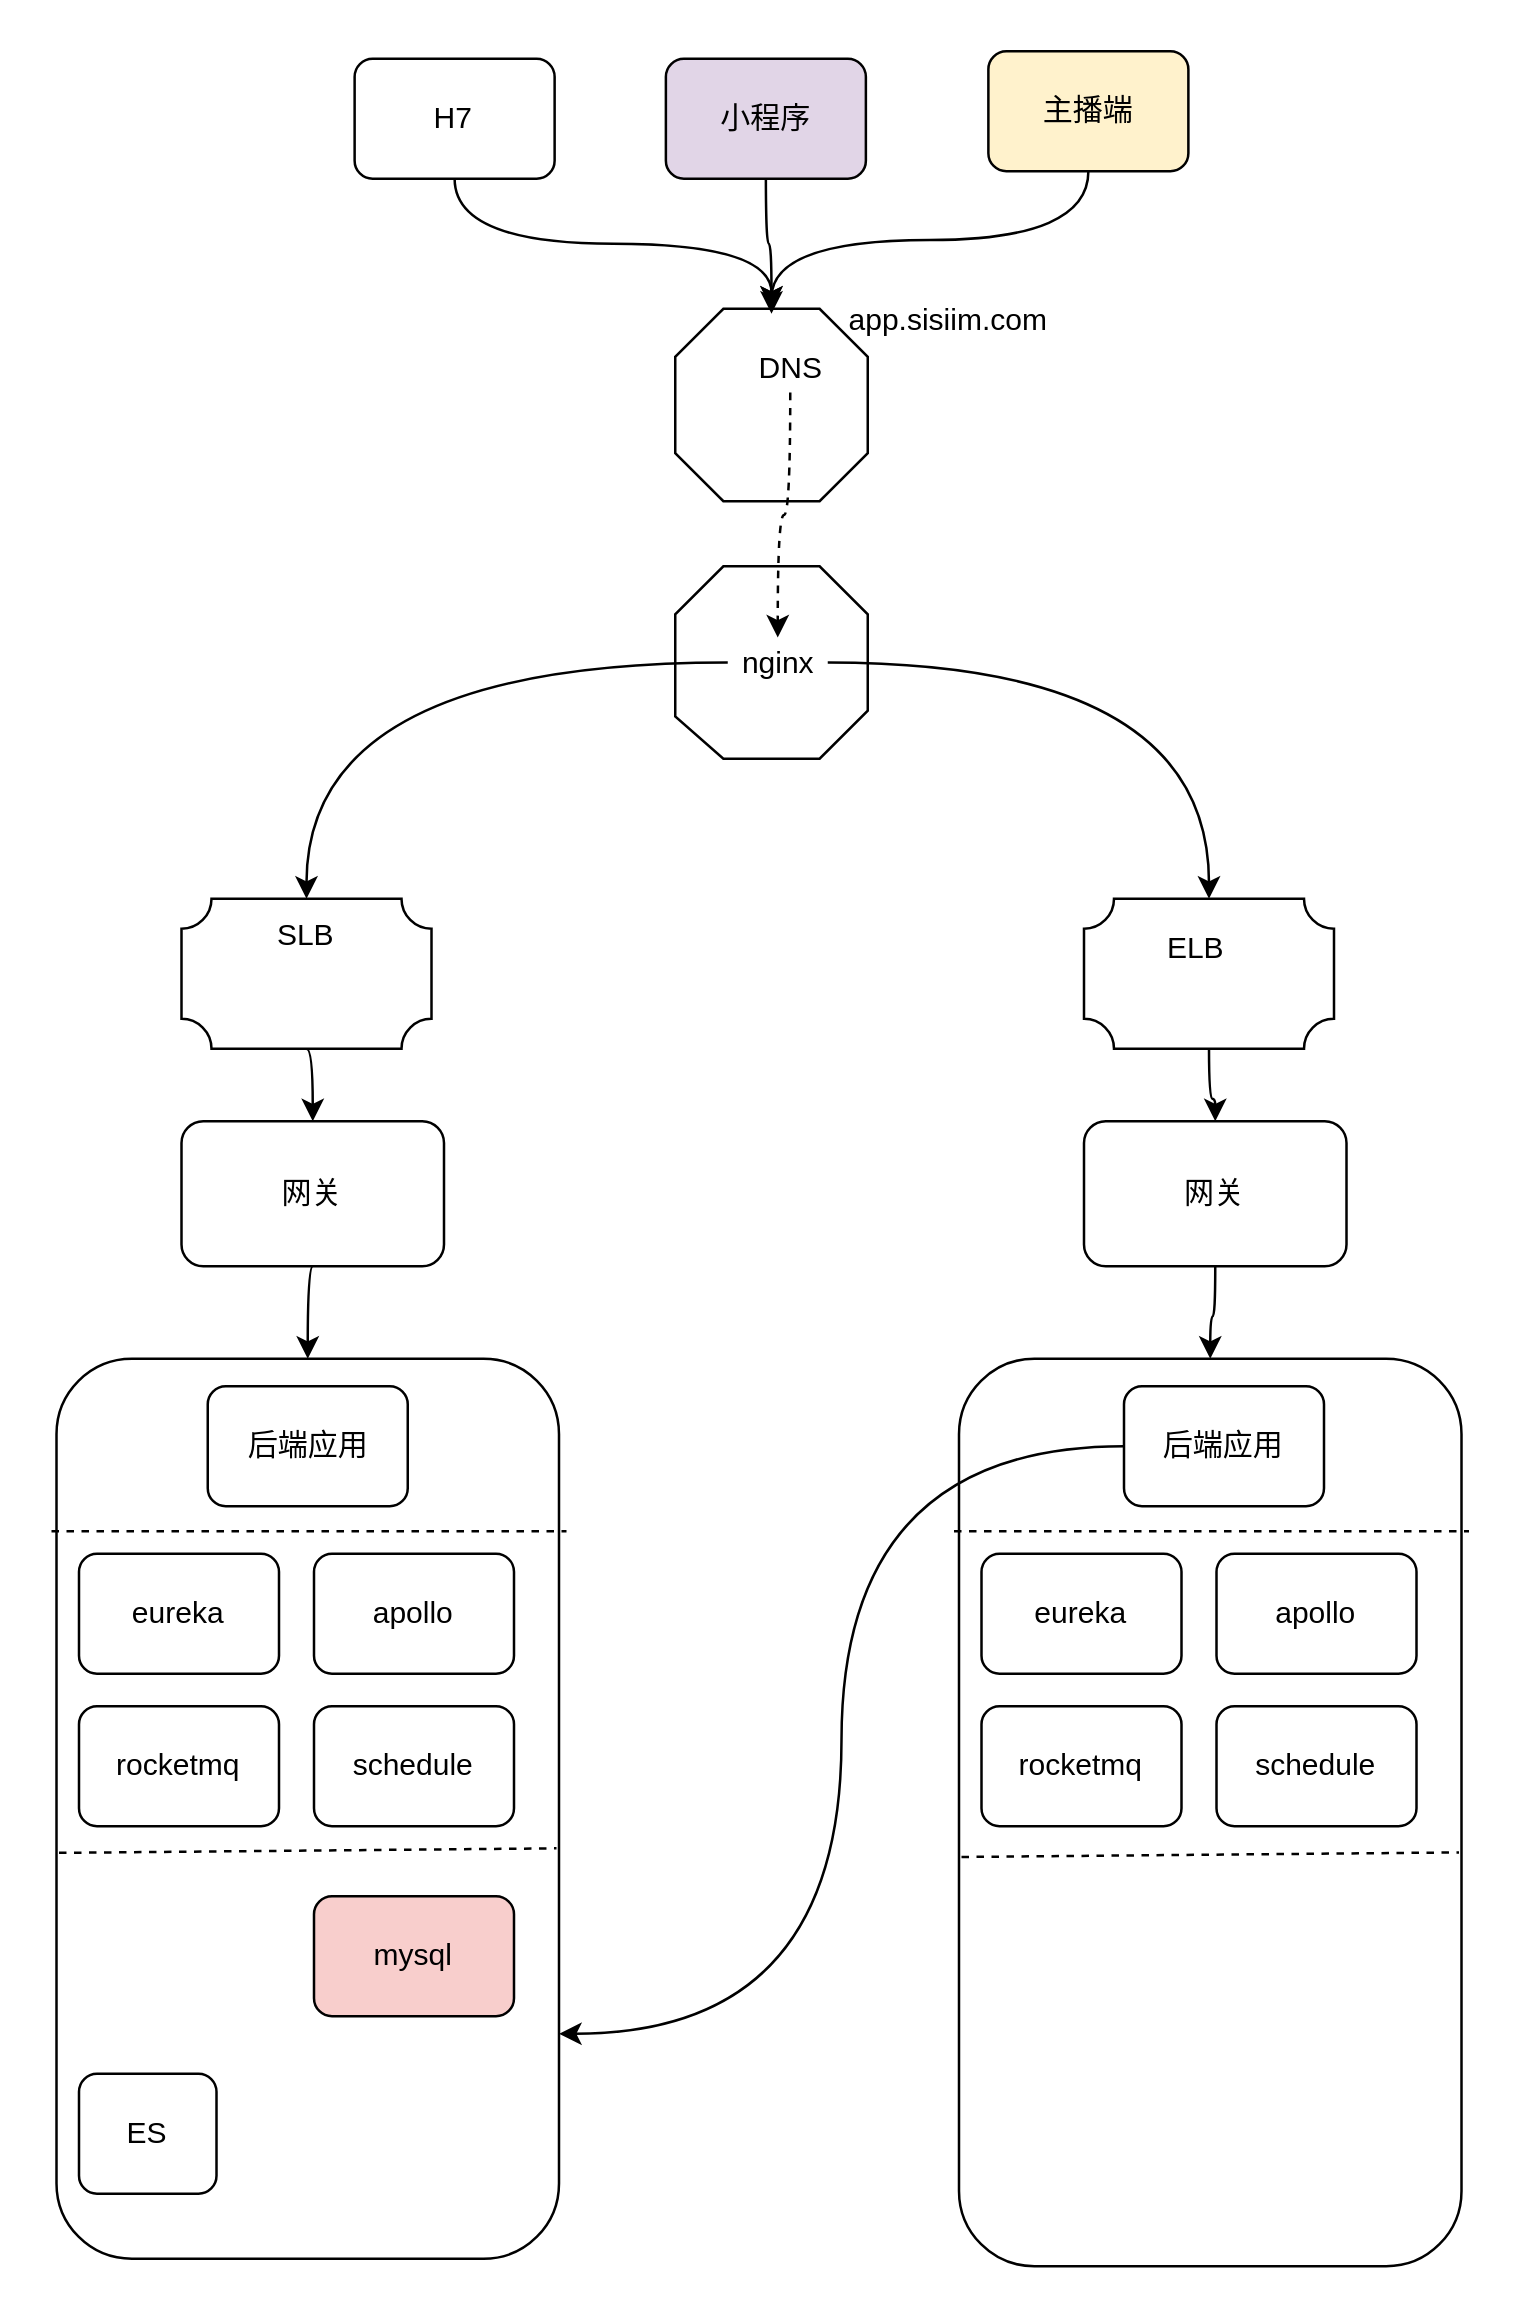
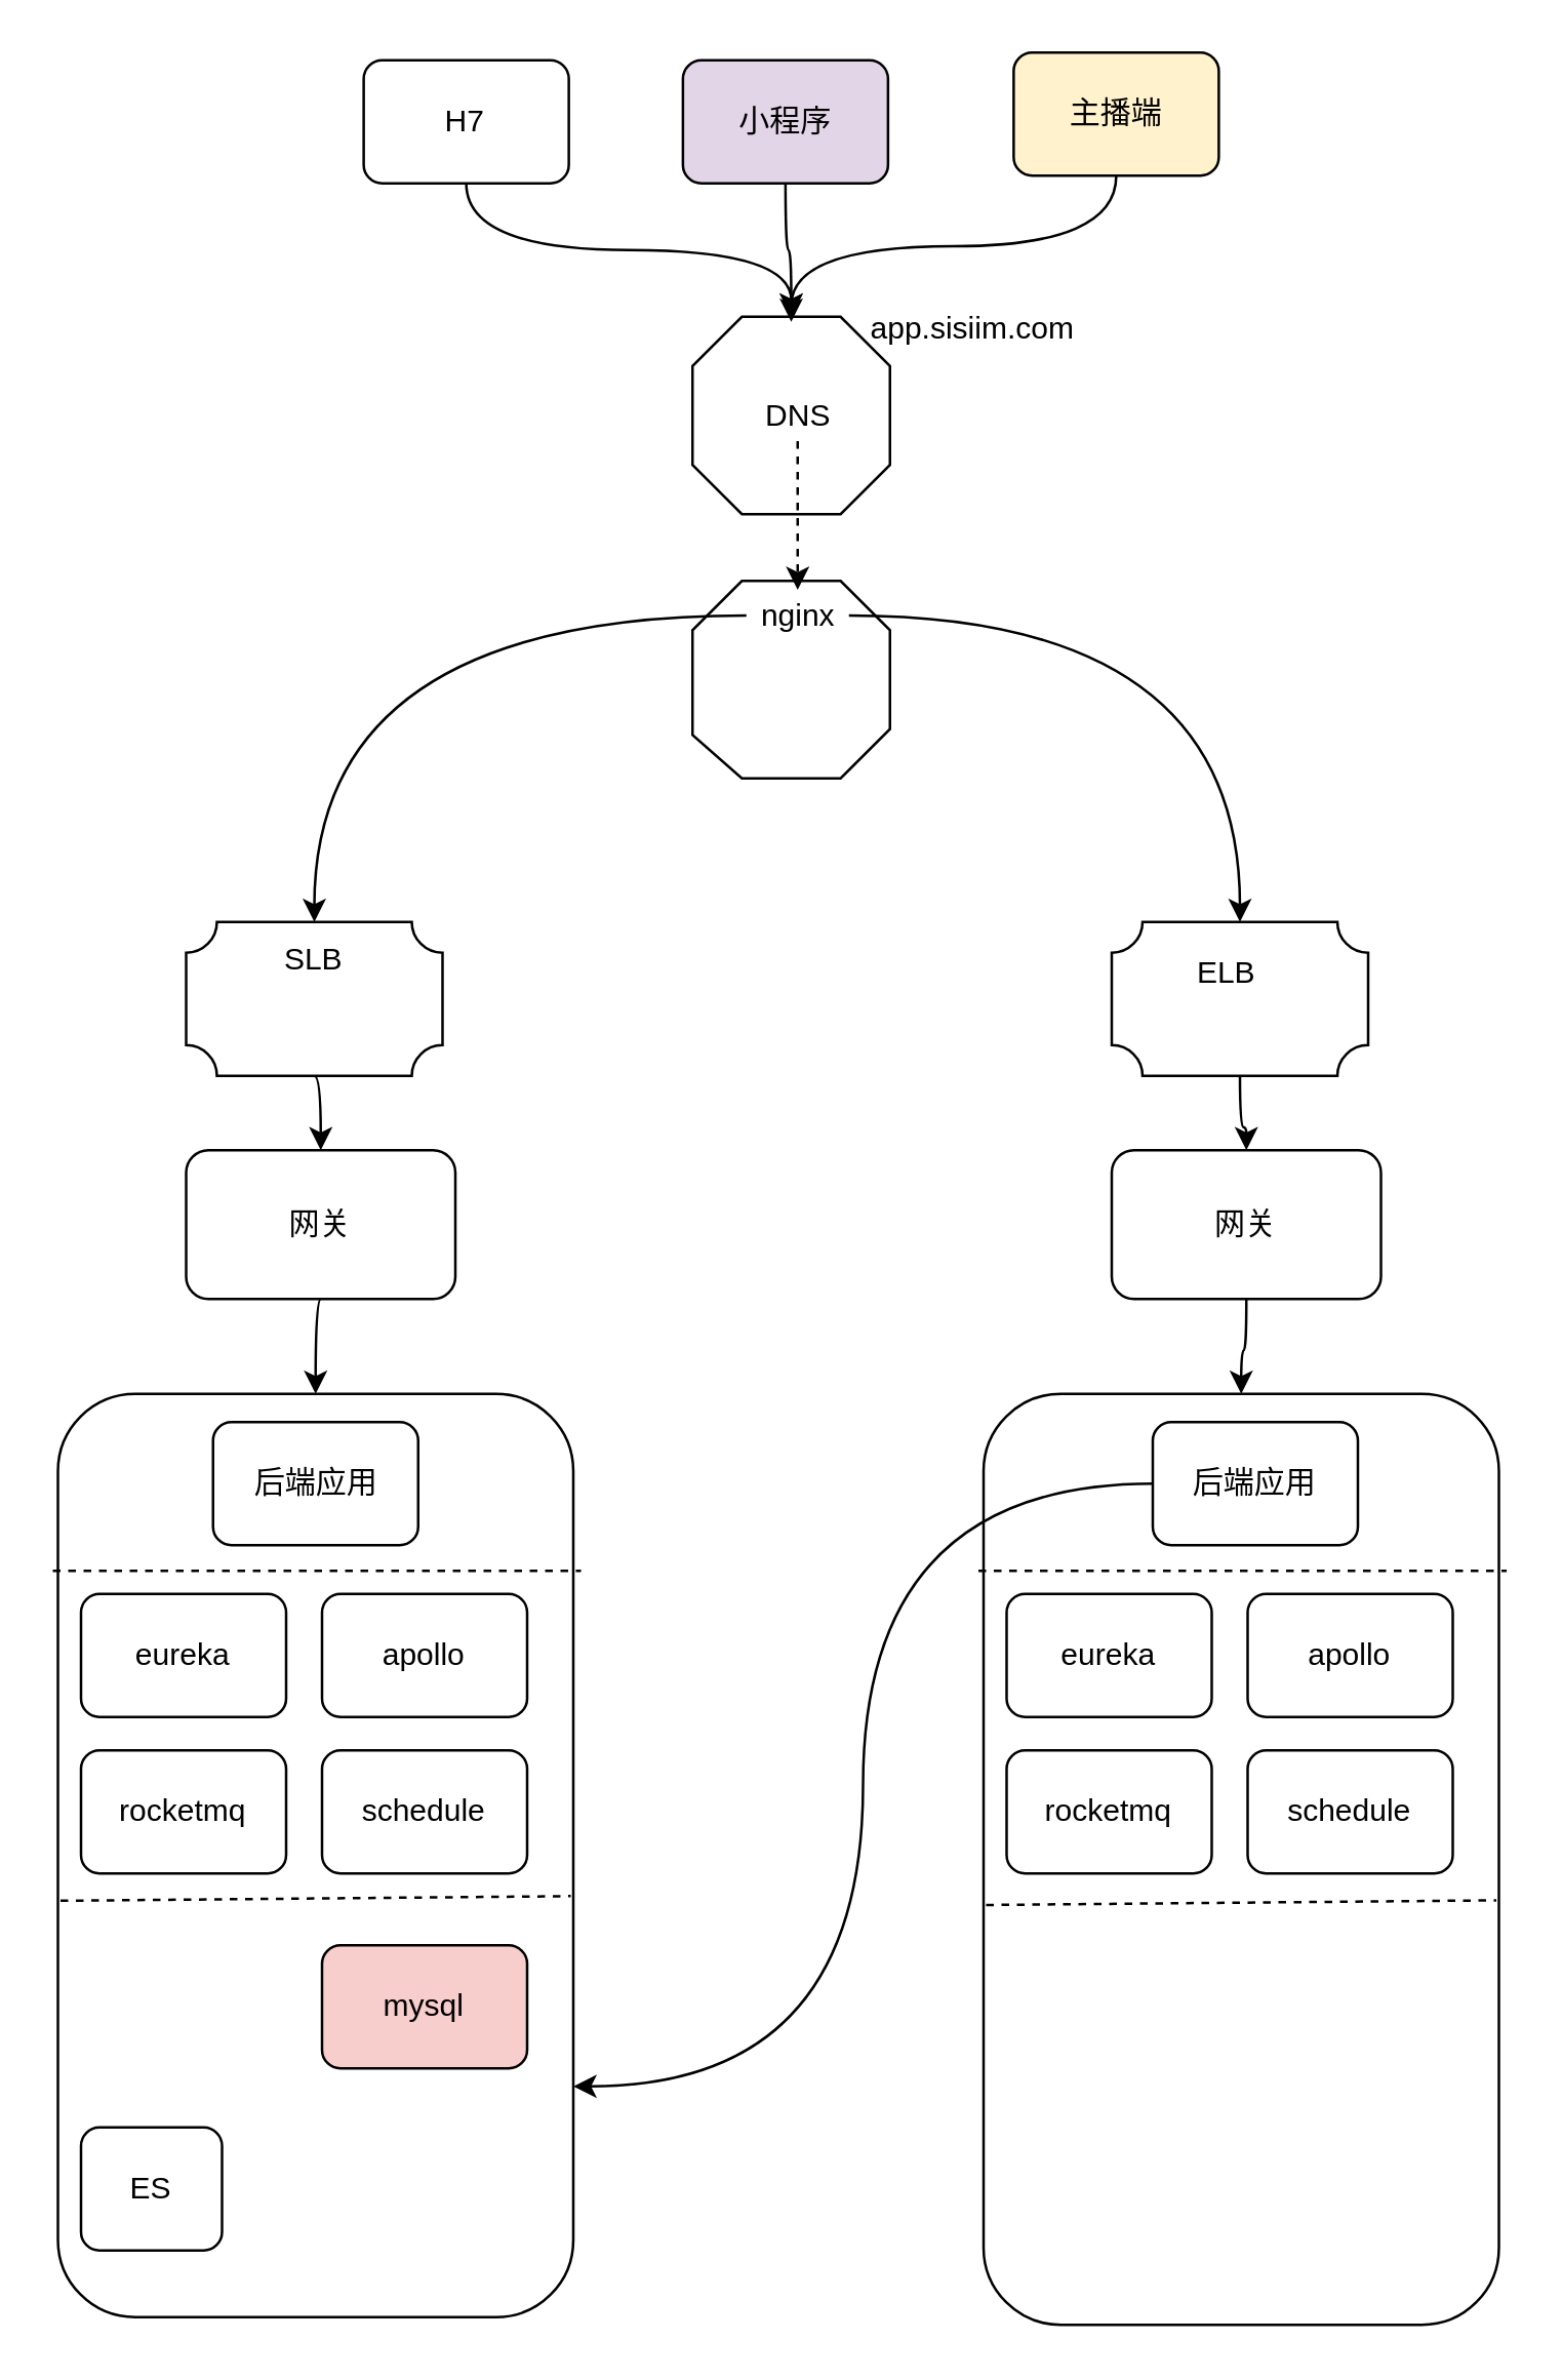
  <mxCell id="0" />
  <mxCell id="1" parent="0" />
  <mxCell id="2" value="" style="verticalLabelPosition=bottom;verticalAlign=top;html=1;shape=mxgraph.basic.polygon;polyCoords=[[0.25,0],[0.75,0],[1,0.25],[1,0.75],[0.75,1],[0.25,1],[0,0.78],[0,0.25]];polyline=0;" vertex="1" parent="1"><mxGeometry x="269.5" y="226" width="77" height="77" as="geometry" /></mxCell>
  <mxCell id="3" value="" style="verticalLabelPosition=bottom;verticalAlign=top;html=1;shape=mxgraph.basic.polygon;polyCoords=[[0.25,0],[0.75,0],[1,0.25],[1,0.75],[0.75,1],[0.25,1],[0,0.75],[0,0.25]];polyline=0;" parent="1" vertex="1"><mxGeometry x="269.5" y="123" width="77" height="77" as="geometry" /></mxCell>
  <mxCell id="4" style="edgeStyle=orthogonalEdgeStyle;curved=1;orthogonalLoop=1;jettySize=auto;html=1;exitX=0.5;exitY=1;exitDx=0;exitDy=0;entryX=0.5;entryY=0;entryDx=0;entryDy=0;dashed=1;" edge="1" parent="1" source="5" target="36"><mxGeometry relative="1" as="geometry" /></mxCell>
- <mxCell id="5" value="DNS" style="text;html=1;strokeColor=none;fillColor=none;align=center;verticalAlign=middle;whiteSpace=wrap;rounded=0;" parent="1" vertex="1"><mxGeometry x="295.5" y="136.5" width="40" height="20" as="geometry" /></mxCell>
+ <mxCell id="5" value="DNS" style="text;html=1;strokeColor=none;fillColor=none;align=center;verticalAlign=middle;whiteSpace=wrap;rounded=0;" parent="1" vertex="1"><mxGeometry x="290.5" y="151.5" width="40" height="20" as="geometry" /></mxCell>
  <mxCell id="6" style="edgeStyle=orthogonalEdgeStyle;curved=1;orthogonalLoop=1;jettySize=auto;html=1;exitX=0.5;exitY=1;exitDx=0;exitDy=0;exitPerimeter=0;entryX=0.5;entryY=0;entryDx=0;entryDy=0;" edge="1" parent="1" source="7" target="13"><mxGeometry relative="1" as="geometry" /></mxCell>
  <mxCell id="7" value="" style="verticalLabelPosition=bottom;verticalAlign=top;html=1;shape=mxgraph.basic.plaque;dx=6;" parent="1" vertex="1"><mxGeometry x="72" y="359" width="100" height="60" as="geometry" /></mxCell>
  <mxCell id="8" value="SLB" style="text;html=1;strokeColor=none;fillColor=none;align=center;verticalAlign=middle;whiteSpace=wrap;rounded=0;" parent="1" vertex="1"><mxGeometry x="102" y="364" width="40" height="20" as="geometry" /></mxCell>
  <mxCell id="9" style="edgeStyle=orthogonalEdgeStyle;curved=1;orthogonalLoop=1;jettySize=auto;html=1;exitX=0.5;exitY=1;exitDx=0;exitDy=0;exitPerimeter=0;" edge="1" parent="1" source="10" target="15"><mxGeometry relative="1" as="geometry" /></mxCell>
  <mxCell id="10" value="" style="verticalLabelPosition=bottom;verticalAlign=top;html=1;shape=mxgraph.basic.plaque;dx=6;" parent="1" vertex="1"><mxGeometry x="433" y="359" width="100" height="60" as="geometry" /></mxCell>
  <mxCell id="11" value="ELB" style="text;html=1;strokeColor=none;fillColor=none;align=center;verticalAlign=middle;whiteSpace=wrap;rounded=0;" parent="1" vertex="1"><mxGeometry x="458" y="369" width="40" height="20" as="geometry" /></mxCell>
  <mxCell id="12" style="edgeStyle=orthogonalEdgeStyle;curved=1;orthogonalLoop=1;jettySize=auto;html=1;exitX=0.5;exitY=1;exitDx=0;exitDy=0;entryX=0.5;entryY=0;entryDx=0;entryDy=0;" edge="1" parent="1" source="13" target="16"><mxGeometry relative="1" as="geometry" /></mxCell>
  <mxCell id="13" value="网关" style="rounded=1;whiteSpace=wrap;html=1;" parent="1" vertex="1"><mxGeometry x="72" y="448" width="105" height="58" as="geometry" /></mxCell>
  <mxCell id="14" style="edgeStyle=orthogonalEdgeStyle;curved=1;orthogonalLoop=1;jettySize=auto;html=1;exitX=0.5;exitY=1;exitDx=0;exitDy=0;" edge="1" parent="1" source="15" target="25"><mxGeometry relative="1" as="geometry" /></mxCell>
  <mxCell id="15" value="网关" style="rounded=1;whiteSpace=wrap;html=1;" parent="1" vertex="1"><mxGeometry x="433" y="448" width="105" height="58" as="geometry" /></mxCell>
  <mxCell id="16" value="" style="rounded=1;whiteSpace=wrap;html=1;" parent="1" vertex="1"><mxGeometry x="22" y="543" width="201" height="360" as="geometry" /></mxCell>
  <mxCell id="17" value="eureka" style="rounded=1;whiteSpace=wrap;html=1;" parent="1" vertex="1"><mxGeometry x="31" y="621" width="80" height="48" as="geometry" /></mxCell>
  <mxCell id="18" value="apollo" style="rounded=1;whiteSpace=wrap;html=1;" parent="1" vertex="1"><mxGeometry x="125" y="621" width="80" height="48" as="geometry" /></mxCell>
  <mxCell id="19" value="rocketmq" style="rounded=1;whiteSpace=wrap;html=1;" parent="1" vertex="1"><mxGeometry x="31" y="682" width="80" height="48" as="geometry" /></mxCell>
  <mxCell id="20" value="schedule" style="rounded=1;whiteSpace=wrap;html=1;" parent="1" vertex="1"><mxGeometry x="125" y="682" width="80" height="48" as="geometry" /></mxCell>
  <mxCell id="21" value="" style="endArrow=none;dashed=1;html=1;entryX=0.995;entryY=0.544;entryDx=0;entryDy=0;entryPerimeter=0;exitX=0.005;exitY=0.549;exitDx=0;exitDy=0;exitPerimeter=0;" parent="1" source="16" target="16" edge="1"><mxGeometry width="50" height="50" relative="1" as="geometry"><mxPoint x="21" y="745" as="sourcePoint" /><mxPoint x="71" y="742" as="targetPoint" /></mxGeometry></mxCell>
  <mxCell id="22" value="" style="endArrow=none;dashed=1;html=1;" parent="1" edge="1"><mxGeometry width="50" height="50" relative="1" as="geometry"><mxPoint x="20" y="612" as="sourcePoint" /><mxPoint x="226" y="612" as="targetPoint" /></mxGeometry></mxCell>
  <mxCell id="23" value="mysql" style="rounded=1;whiteSpace=wrap;html=1;fillColor=#f8cecc;" parent="1" vertex="1"><mxGeometry x="125" y="758" width="80" height="48" as="geometry" /></mxCell>
  <mxCell id="24" value="ES" style="rounded=1;whiteSpace=wrap;html=1;" parent="1" vertex="1"><mxGeometry x="31" y="829" width="55" height="48" as="geometry" /></mxCell>
  <mxCell id="25" value="" style="rounded=1;whiteSpace=wrap;html=1;" parent="1" vertex="1"><mxGeometry x="383" y="543" width="201" height="363" as="geometry" /></mxCell>
  <mxCell id="26" style="edgeStyle=orthogonalEdgeStyle;orthogonalLoop=1;jettySize=auto;html=1;exitX=0;exitY=0.5;exitDx=0;exitDy=0;entryX=1;entryY=0.75;entryDx=0;entryDy=0;curved=1;" edge="1" parent="1" source="27" target="16"><mxGeometry relative="1" as="geometry" /></mxCell>
  <mxCell id="27" value="后端应用" style="rounded=1;whiteSpace=wrap;html=1;" parent="1" vertex="1"><mxGeometry x="449" y="554" width="80" height="48" as="geometry" /></mxCell>
  <mxCell id="28" value="eureka" style="rounded=1;whiteSpace=wrap;html=1;" parent="1" vertex="1"><mxGeometry x="392" y="621" width="80" height="48" as="geometry" /></mxCell>
  <mxCell id="29" value="apollo" style="rounded=1;whiteSpace=wrap;html=1;" parent="1" vertex="1"><mxGeometry x="486" y="621" width="80" height="48" as="geometry" /></mxCell>
  <mxCell id="30" value="rocketmq" style="rounded=1;whiteSpace=wrap;html=1;" parent="1" vertex="1"><mxGeometry x="392" y="682" width="80" height="48" as="geometry" /></mxCell>
  <mxCell id="31" value="schedule" style="rounded=1;whiteSpace=wrap;html=1;" parent="1" vertex="1"><mxGeometry x="486" y="682" width="80" height="48" as="geometry" /></mxCell>
  <mxCell id="32" value="" style="endArrow=none;dashed=1;html=1;entryX=0.995;entryY=0.544;entryDx=0;entryDy=0;entryPerimeter=0;exitX=0.005;exitY=0.549;exitDx=0;exitDy=0;exitPerimeter=0;" parent="1" source="25" target="25" edge="1"><mxGeometry width="50" height="50" relative="1" as="geometry"><mxPoint x="382" y="745" as="sourcePoint" /><mxPoint x="432" y="742" as="targetPoint" /></mxGeometry></mxCell>
  <mxCell id="33" value="" style="endArrow=none;dashed=1;html=1;" parent="1" edge="1"><mxGeometry width="50" height="50" relative="1" as="geometry"><mxPoint x="381" y="612" as="sourcePoint" /><mxPoint x="587" y="612" as="targetPoint" /></mxGeometry></mxCell>
  <mxCell id="34" style="edgeStyle=orthogonalEdgeStyle;orthogonalLoop=1;jettySize=auto;html=1;exitX=0;exitY=0.5;exitDx=0;exitDy=0;entryX=0.5;entryY=0;entryDx=0;entryDy=0;entryPerimeter=0;curved=1;" edge="1" parent="1" source="36" target="7"><mxGeometry relative="1" as="geometry" /></mxCell>
  <mxCell id="35" style="edgeStyle=orthogonalEdgeStyle;orthogonalLoop=1;jettySize=auto;html=1;exitX=1;exitY=0.5;exitDx=0;exitDy=0;curved=1;" edge="1" parent="1" source="36" target="10"><mxGeometry relative="1" as="geometry" /></mxCell>
- <mxCell id="36" value="nginx" style="text;html=1;strokeColor=none;fillColor=none;align=center;verticalAlign=middle;whiteSpace=wrap;rounded=0;shadow=1;" vertex="1" parent="1"><mxGeometry x="290.5" y="254.5" width="40" height="20" as="geometry" /></mxCell>
+ <mxCell id="36" value="nginx" style="text;html=1;strokeColor=none;fillColor=none;align=center;verticalAlign=middle;whiteSpace=wrap;rounded=0;shadow=1;" vertex="1" parent="1"><mxGeometry x="290.5" y="229.5" width="40" height="20" as="geometry" /></mxCell>
  <mxCell id="37" value="后端应用" style="rounded=1;whiteSpace=wrap;html=1;" vertex="1" parent="1"><mxGeometry x="82.5" y="554" width="80" height="48" as="geometry" /></mxCell>
  <mxCell id="38" style="edgeStyle=orthogonalEdgeStyle;curved=1;orthogonalLoop=1;jettySize=auto;html=1;exitX=0.5;exitY=1;exitDx=0;exitDy=0;" edge="1" parent="1" source="39" target="3"><mxGeometry relative="1" as="geometry" /></mxCell>
  <mxCell id="39" value="H7" style="rounded=1;whiteSpace=wrap;html=1;" vertex="1" parent="1"><mxGeometry x="141.25" y="23" width="80" height="48" as="geometry" /></mxCell>
  <mxCell id="40" style="edgeStyle=orthogonalEdgeStyle;curved=1;orthogonalLoop=1;jettySize=auto;html=1;exitX=0.5;exitY=1;exitDx=0;exitDy=0;" edge="1" parent="1" source="41" target="3"><mxGeometry relative="1" as="geometry" /></mxCell>
  <mxCell id="41" value="小程序" style="rounded=1;whiteSpace=wrap;html=1;fillColor=#e1d5e7;" vertex="1" parent="1"><mxGeometry x="265.75" y="23" width="80" height="48" as="geometry" /></mxCell>
  <mxCell id="42" style="edgeStyle=orthogonalEdgeStyle;curved=1;orthogonalLoop=1;jettySize=auto;html=1;exitX=0.5;exitY=1;exitDx=0;exitDy=0;entryX=0.5;entryY=0.026;entryDx=0;entryDy=0;entryPerimeter=0;" edge="1" parent="1" source="43" target="3"><mxGeometry relative="1" as="geometry" /></mxCell>
  <mxCell id="43" value="主播端" style="rounded=1;whiteSpace=wrap;html=1;fillColor=#fff2cc;" vertex="1" parent="1"><mxGeometry x="394.75" y="20" width="80" height="48" as="geometry" /></mxCell>
  <mxCell id="44" value="app.sisiim.com" style="text;html=1;strokeColor=none;fillColor=none;align=center;verticalAlign=middle;whiteSpace=wrap;rounded=0;shadow=1;" vertex="1" parent="1"><mxGeometry x="359" y="118" width="40" height="20" as="geometry" /></mxCell>
